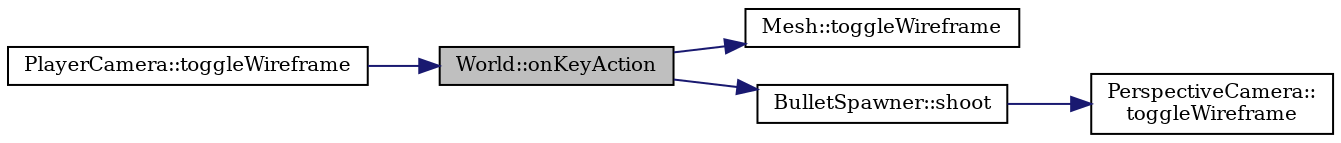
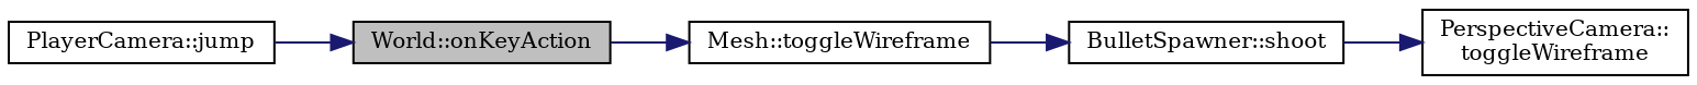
  digraph {
    fontname="DejaVu Serif"
    rankdir=LR
    node [color=black fillcolor=white fontname="DejaVu Serif" fontsize=10 shape=record style=filled]
    edge [color=midnightblue fontname="DejaVu Serif" fontsize=10 labelfontname=Helvetica labelfontsize=10 style=solid]
    n1 [fillcolor=grey75 fontcolor=black height=0.2 label="World::onKeyAction" width=0.4]
    n2 [height=0.2 label="Mesh::toggleWireframe" width=0.4]
    n3 [height=0.2 label="BulletSpawner::shoot" width=0.4]
    n4 [height=0.2 label="PerspectiveCamera::\ltoggleWireframe" width=0.4]
-   n5 [height=0.2 label="PlayerCamera::toggleWireframe" width=0.4]
+   n5 [height=0.2 label="PlayerCamera::jump" width=0.4]
    n1 -> n2
-   n1 -> n3
+   n2 -> n3
    n3 -> n4
    n5 -> n1
  }
